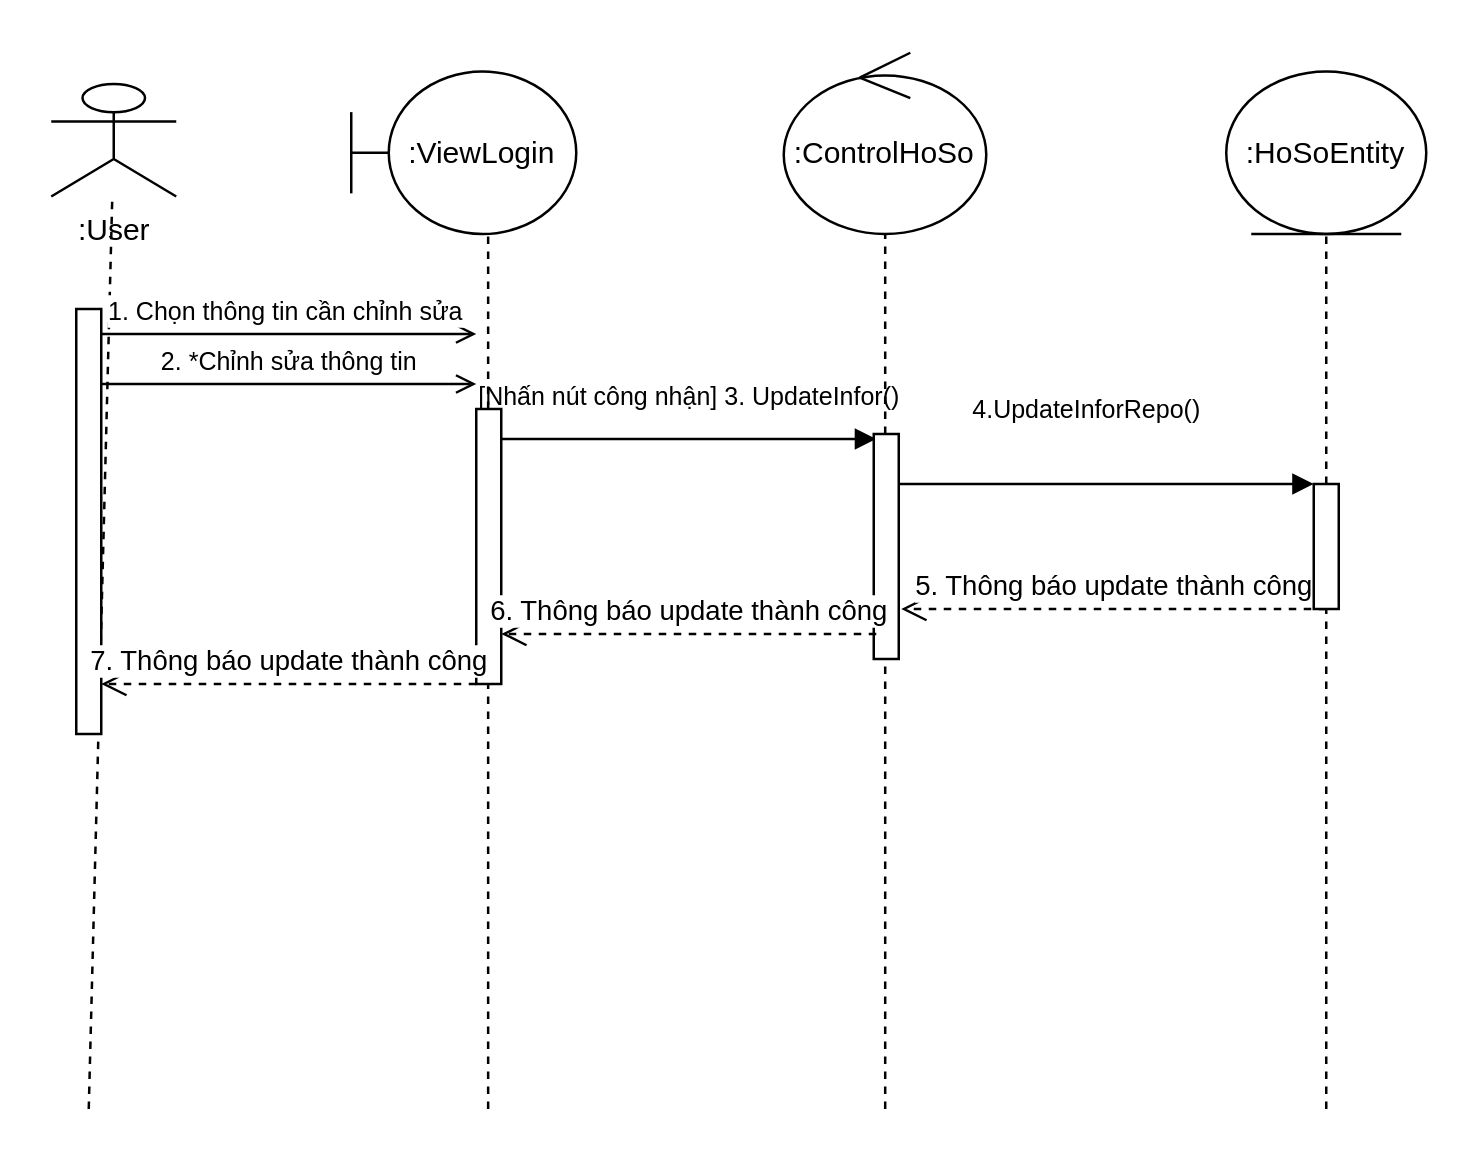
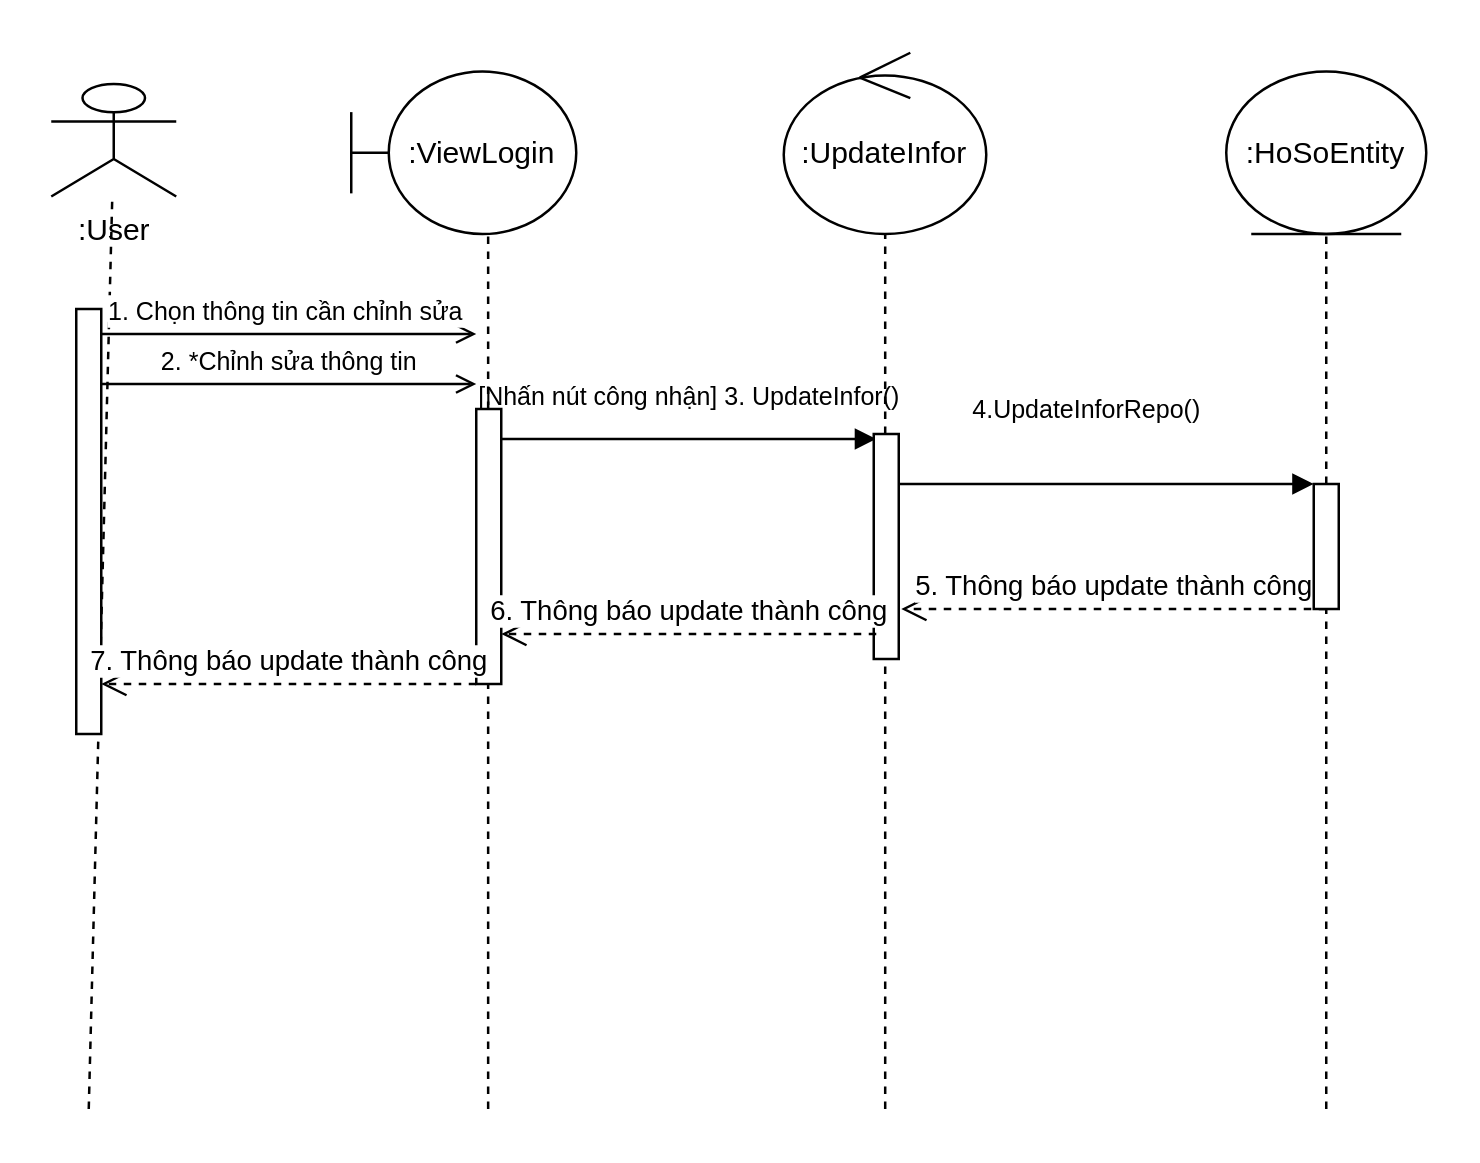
  <mxCell id="0" />
  <mxCell id="1" parent="0" />
  <mxCell id="2" value=":User" style="shape=umlActor;verticalLabelPosition=bottom;verticalAlign=top;html=1;outlineConnect=0;" parent="1" vertex="1"><mxGeometry x="20" y="33" width="50" height="45" as="geometry" /></mxCell>
  <mxCell id="3" value="" style="endArrow=none;dashed=1;html=1;rounded=0;" parent="1" target="2" edge="1"><mxGeometry width="50" height="50" relative="1" as="geometry"><mxPoint x="35" y="443" as="sourcePoint" /><mxPoint x="40" y="123" as="targetPoint" /></mxGeometry></mxCell>
  <mxCell id="4" value=":ViewLogin" style="shape=umlBoundary;whiteSpace=wrap;html=1;" parent="1" vertex="1"><mxGeometry x="140" y="28" width="90" height="65" as="geometry" /></mxCell>
- <mxCell id="5" value=":ControlHoSo" style="ellipse;shape=umlControl;whiteSpace=wrap;html=1;" parent="1" vertex="1"><mxGeometry x="313" y="20.5" width="81" height="72.5" as="geometry" /></mxCell>
+ <mxCell id="5" value=":UpdateInfor" style="ellipse;shape=umlControl;whiteSpace=wrap;html=1;" parent="1" vertex="1"><mxGeometry x="313" y="20.5" width="81" height="72.5" as="geometry" /></mxCell>
  <mxCell id="6" value=":HoSoEntity" style="ellipse;shape=umlEntity;whiteSpace=wrap;html=1;" parent="1" vertex="1"><mxGeometry x="490" y="28" width="80" height="65" as="geometry" /></mxCell>
  <mxCell id="7" value="" style="endArrow=none;dashed=1;html=1;rounded=0;" parent="1" source="16" edge="1"><mxGeometry width="50" height="50" relative="1" as="geometry"><mxPoint x="194.76" y="443" as="sourcePoint" /><mxPoint x="194.76" y="93" as="targetPoint" /></mxGeometry></mxCell>
  <mxCell id="8" value="" style="endArrow=none;dashed=1;html=1;rounded=0;" parent="1" source="18" edge="1"><mxGeometry width="50" height="50" relative="1" as="geometry"><mxPoint x="353.58" y="443" as="sourcePoint" /><mxPoint x="353.58" y="93" as="targetPoint" /></mxGeometry></mxCell>
  <mxCell id="9" value="" style="endArrow=none;dashed=1;html=1;rounded=0;" parent="1" source="23" edge="1"><mxGeometry width="50" height="50" relative="1" as="geometry"><mxPoint x="530" y="443" as="sourcePoint" /><mxPoint x="530" y="93" as="targetPoint" /></mxGeometry></mxCell>
  <mxCell id="10" value="&lt;font style=&quot;font-size: 10px;&quot;&gt;1. Chọn thông tin cần chỉnh sửa&amp;nbsp;&lt;/font&gt;" style="html=1;verticalAlign=bottom;startArrow=none;startFill=0;endArrow=open;curved=0;rounded=0;endFill=0;" parent="1" edge="1"><mxGeometry width="60" relative="1" as="geometry"><mxPoint x="40" y="133" as="sourcePoint" /><mxPoint x="190" y="133" as="targetPoint" /></mxGeometry></mxCell>
  <mxCell id="11" value="" style="html=1;points=[[0,0,0,0,5],[0,1,0,0,-5],[1,0,0,0,5],[1,1,0,0,-5]];perimeter=orthogonalPerimeter;outlineConnect=0;targetShapes=umlLifeline;portConstraint=eastwest;newEdgeStyle={&quot;curved&quot;:0,&quot;rounded&quot;:0};" parent="1" vertex="1"><mxGeometry x="30" y="123" width="10" height="170" as="geometry" /></mxCell>
  <mxCell id="12" value="" style="html=1;verticalAlign=bottom;startArrow=none;startFill=0;endArrow=block;curved=0;rounded=0;endFill=1;" parent="1" edge="1"><mxGeometry width="60" relative="1" as="geometry"><mxPoint x="195" y="175" as="sourcePoint" /><mxPoint x="350" y="175" as="targetPoint" /></mxGeometry></mxCell>
  <mxCell id="13" value="&lt;font style=&quot;font-size: 10px;&quot;&gt;2. *Chỉnh sửa thông tin&lt;/font&gt;" style="html=1;verticalAlign=bottom;startArrow=none;startFill=0;endArrow=open;curved=0;rounded=0;endFill=0;" parent="1" edge="1"><mxGeometry width="60" relative="1" as="geometry"><mxPoint x="40" y="153" as="sourcePoint" /><mxPoint x="190" y="153" as="targetPoint" /></mxGeometry></mxCell>
  <mxCell id="14" value="&lt;font style=&quot;font-size: 10px;&quot;&gt;[Nhấn nút công nhận] 3. UpdateInfor()&lt;/font&gt;" style="text;html=1;align=center;verticalAlign=middle;resizable=0;points=[];autosize=1;strokeColor=none;fillColor=none;" parent="1" vertex="1"><mxGeometry x="180" y="143" width="190" height="30" as="geometry" /></mxCell>
  <mxCell id="15" value="" style="endArrow=none;dashed=1;html=1;rounded=0;" parent="1" target="16" edge="1"><mxGeometry width="50" height="50" relative="1" as="geometry"><mxPoint x="194.76" y="443" as="sourcePoint" /><mxPoint x="194.76" y="93" as="targetPoint" /></mxGeometry></mxCell>
  <mxCell id="16" value="" style="html=1;points=[[0,0,0,0,5],[0,1,0,0,-5],[1,0,0,0,5],[1,1,0,0,-5]];perimeter=orthogonalPerimeter;outlineConnect=0;targetShapes=umlLifeline;portConstraint=eastwest;newEdgeStyle={&quot;curved&quot;:0,&quot;rounded&quot;:0};" parent="1" vertex="1"><mxGeometry x="190" y="163" width="10" height="110" as="geometry" /></mxCell>
  <mxCell id="17" value="" style="endArrow=none;dashed=1;html=1;rounded=0;" parent="1" target="18" edge="1"><mxGeometry width="50" height="50" relative="1" as="geometry"><mxPoint x="353.58" y="443" as="sourcePoint" /><mxPoint x="353.58" y="93" as="targetPoint" /></mxGeometry></mxCell>
  <mxCell id="18" value="" style="html=1;points=[[0,0,0,0,5],[0,1,0,0,-5],[1,0,0,0,5],[1,1,0,0,-5]];perimeter=orthogonalPerimeter;outlineConnect=0;targetShapes=umlLifeline;portConstraint=eastwest;newEdgeStyle={&quot;curved&quot;:0,&quot;rounded&quot;:0};" parent="1" vertex="1"><mxGeometry x="349" y="173" width="10" height="90" as="geometry" /></mxCell>
  <mxCell id="19" value="" style="html=1;verticalAlign=bottom;startArrow=none;startFill=0;endArrow=block;curved=0;rounded=0;endFill=1;" parent="1" target="23" edge="1"><mxGeometry width="60" relative="1" as="geometry"><mxPoint x="359" y="193" as="sourcePoint" /><mxPoint x="530" y="194" as="targetPoint" /></mxGeometry></mxCell>
  <mxCell id="20" value="&lt;span style=&quot;font-size: 10px;&quot;&gt;4.UpdateInforRepo()&lt;/span&gt;" style="text;html=1;align=center;verticalAlign=middle;resizable=0;points=[];autosize=1;strokeColor=none;fillColor=none;" parent="1" vertex="1"><mxGeometry x="379" y="148" width="110" height="30" as="geometry" /></mxCell>
  <mxCell id="21" value="5. Thông báo update thành công" style="html=1;verticalAlign=bottom;endArrow=open;dashed=1;endSize=8;curved=0;rounded=0;" parent="1" edge="1"><mxGeometry relative="1" as="geometry"><mxPoint x="530" y="243" as="sourcePoint" /><mxPoint x="360" y="243" as="targetPoint" /></mxGeometry></mxCell>
  <mxCell id="22" value="" style="endArrow=none;dashed=1;html=1;rounded=0;" parent="1" target="23" edge="1"><mxGeometry width="50" height="50" relative="1" as="geometry"><mxPoint x="530" y="443" as="sourcePoint" /><mxPoint x="530" y="93" as="targetPoint" /></mxGeometry></mxCell>
  <mxCell id="23" value="" style="html=1;points=[[0,0,0,0,5],[0,1,0,0,-5],[1,0,0,0,5],[1,1,0,0,-5]];perimeter=orthogonalPerimeter;outlineConnect=0;targetShapes=umlLifeline;portConstraint=eastwest;newEdgeStyle={&quot;curved&quot;:0,&quot;rounded&quot;:0};" parent="1" vertex="1"><mxGeometry x="525" y="193" width="10" height="50" as="geometry" /></mxCell>
  <mxCell id="24" value="6. Thông báo update thành công" style="html=1;verticalAlign=bottom;endArrow=open;dashed=1;endSize=8;curved=0;rounded=0;" parent="1" edge="1"><mxGeometry relative="1" as="geometry"><mxPoint x="350" y="253" as="sourcePoint" /><mxPoint x="200" y="253" as="targetPoint" /></mxGeometry></mxCell>
  <mxCell id="25" value="7. Thông báo update thành công" style="html=1;verticalAlign=bottom;endArrow=open;dashed=1;endSize=8;curved=0;rounded=0;" parent="1" edge="1"><mxGeometry relative="1" as="geometry"><mxPoint x="190" y="273" as="sourcePoint" /><mxPoint x="40" y="273" as="targetPoint" /></mxGeometry></mxCell>
